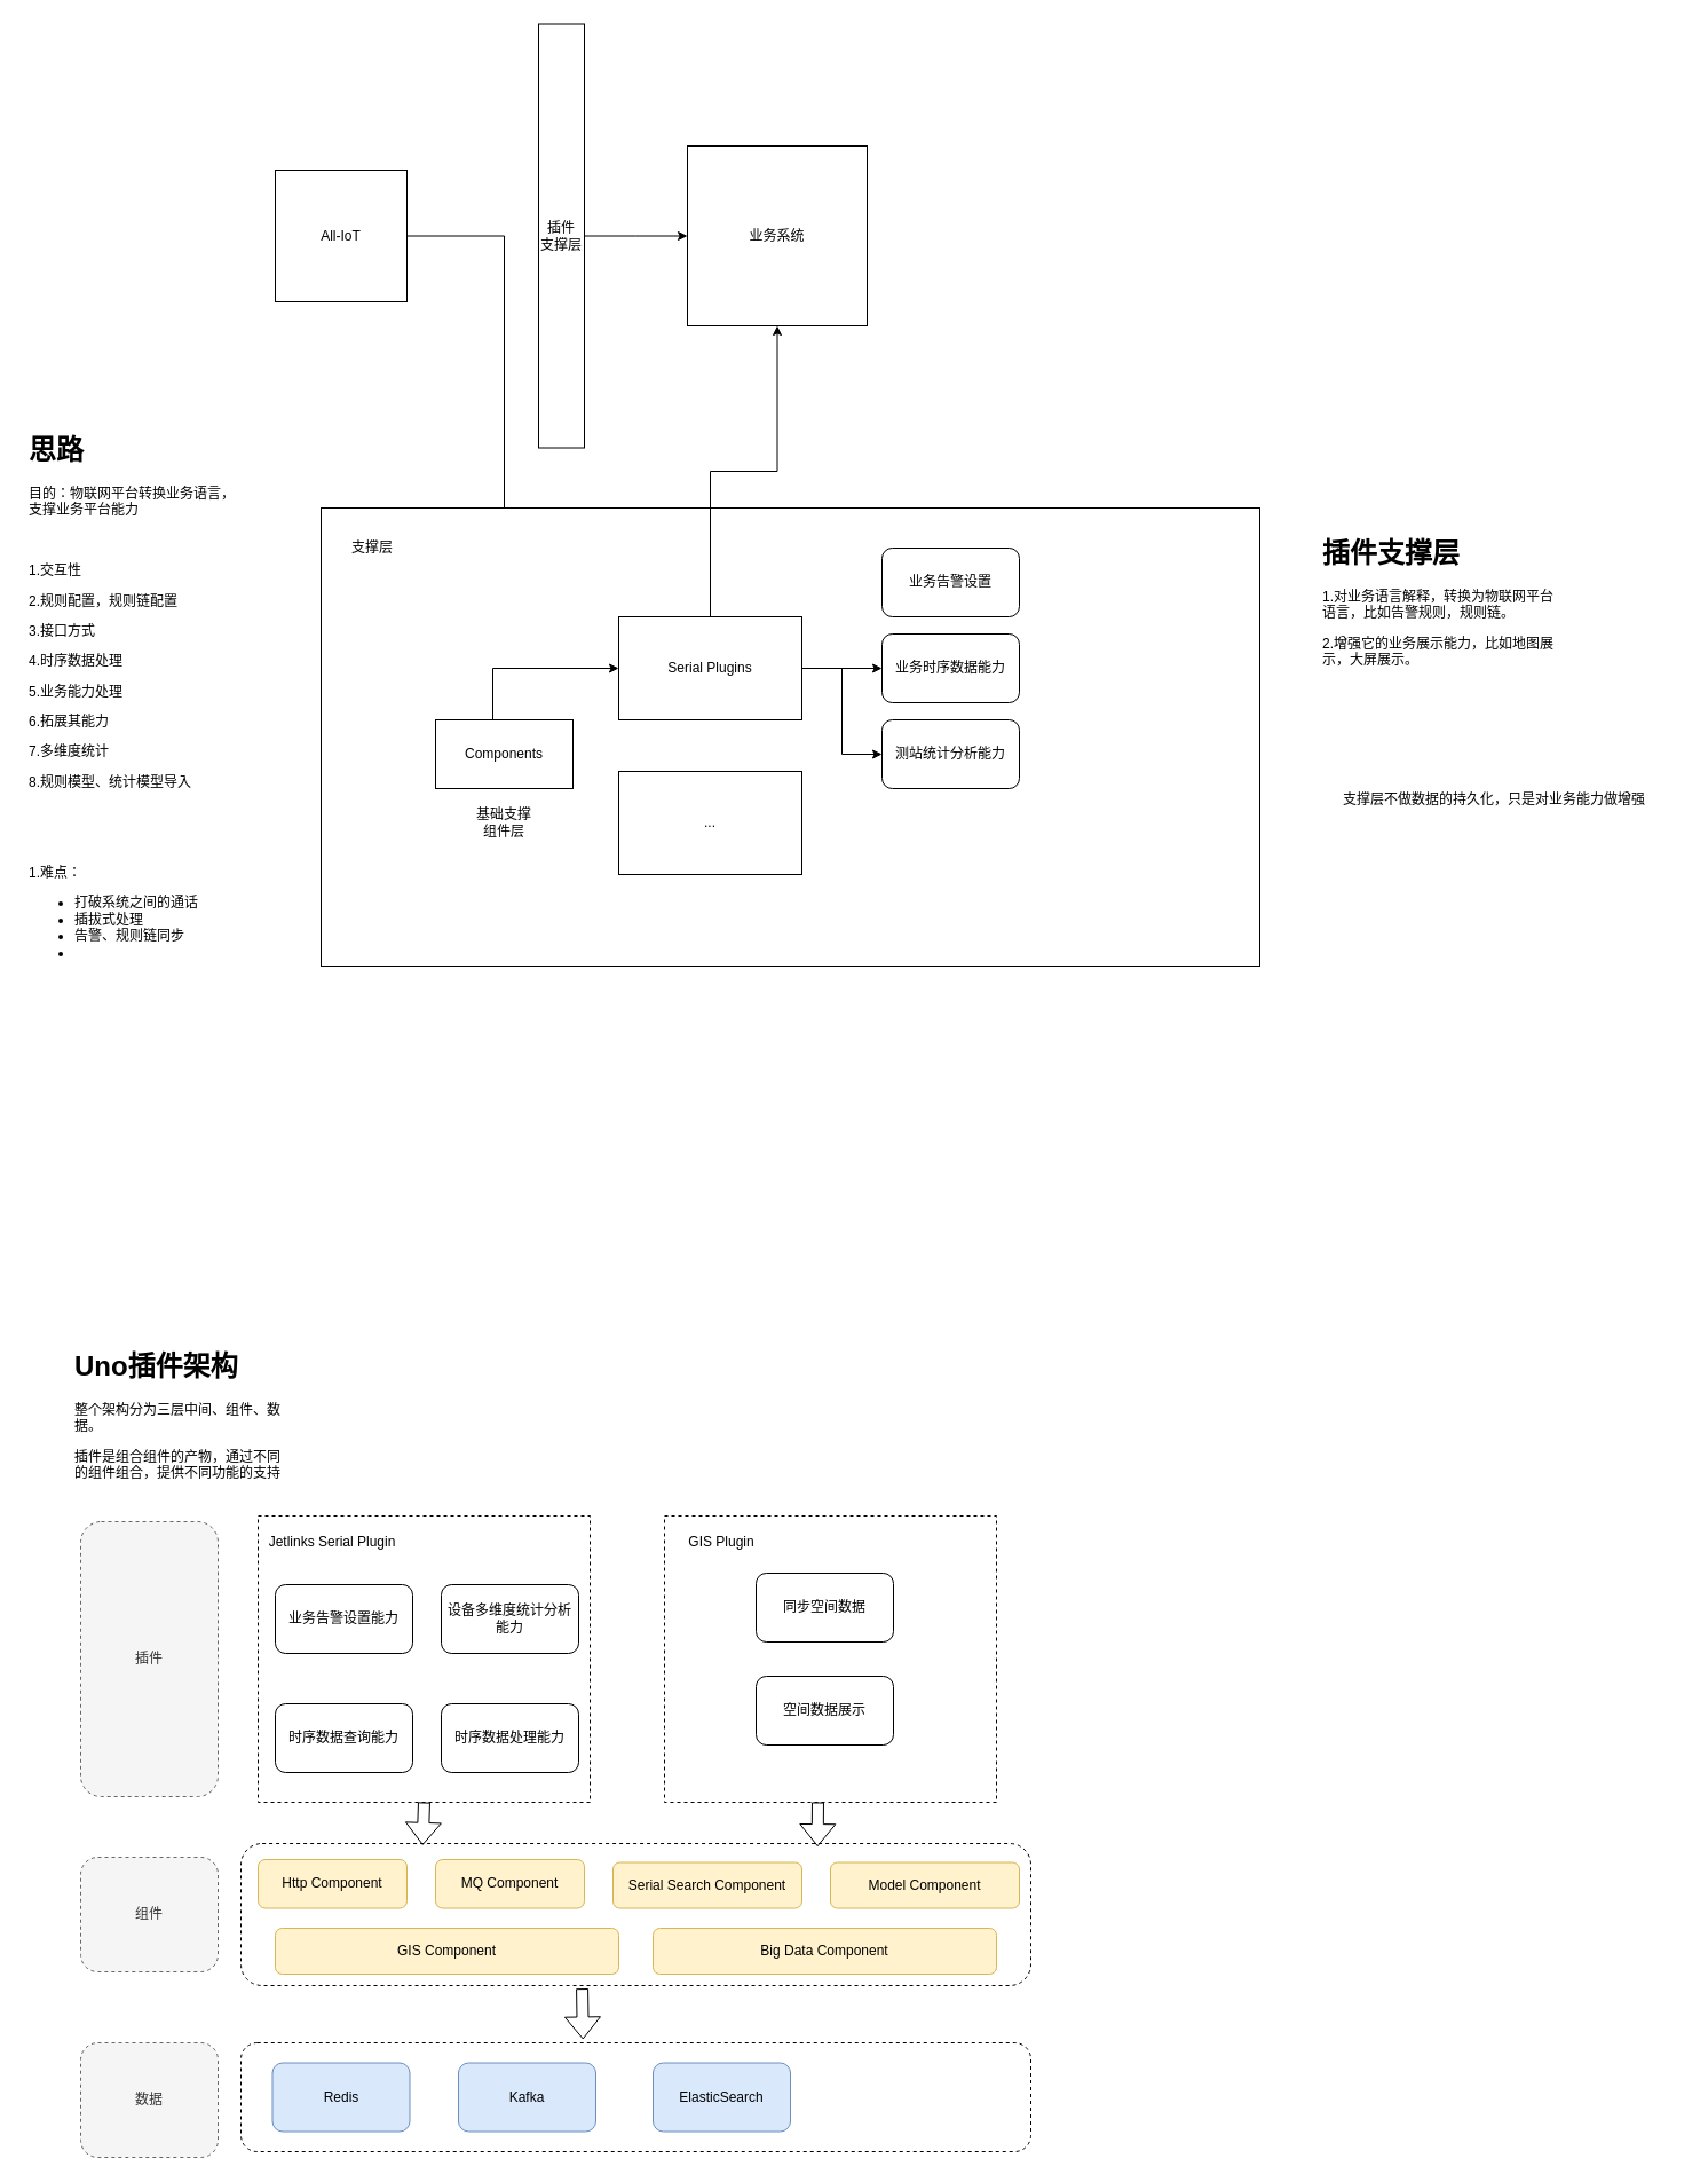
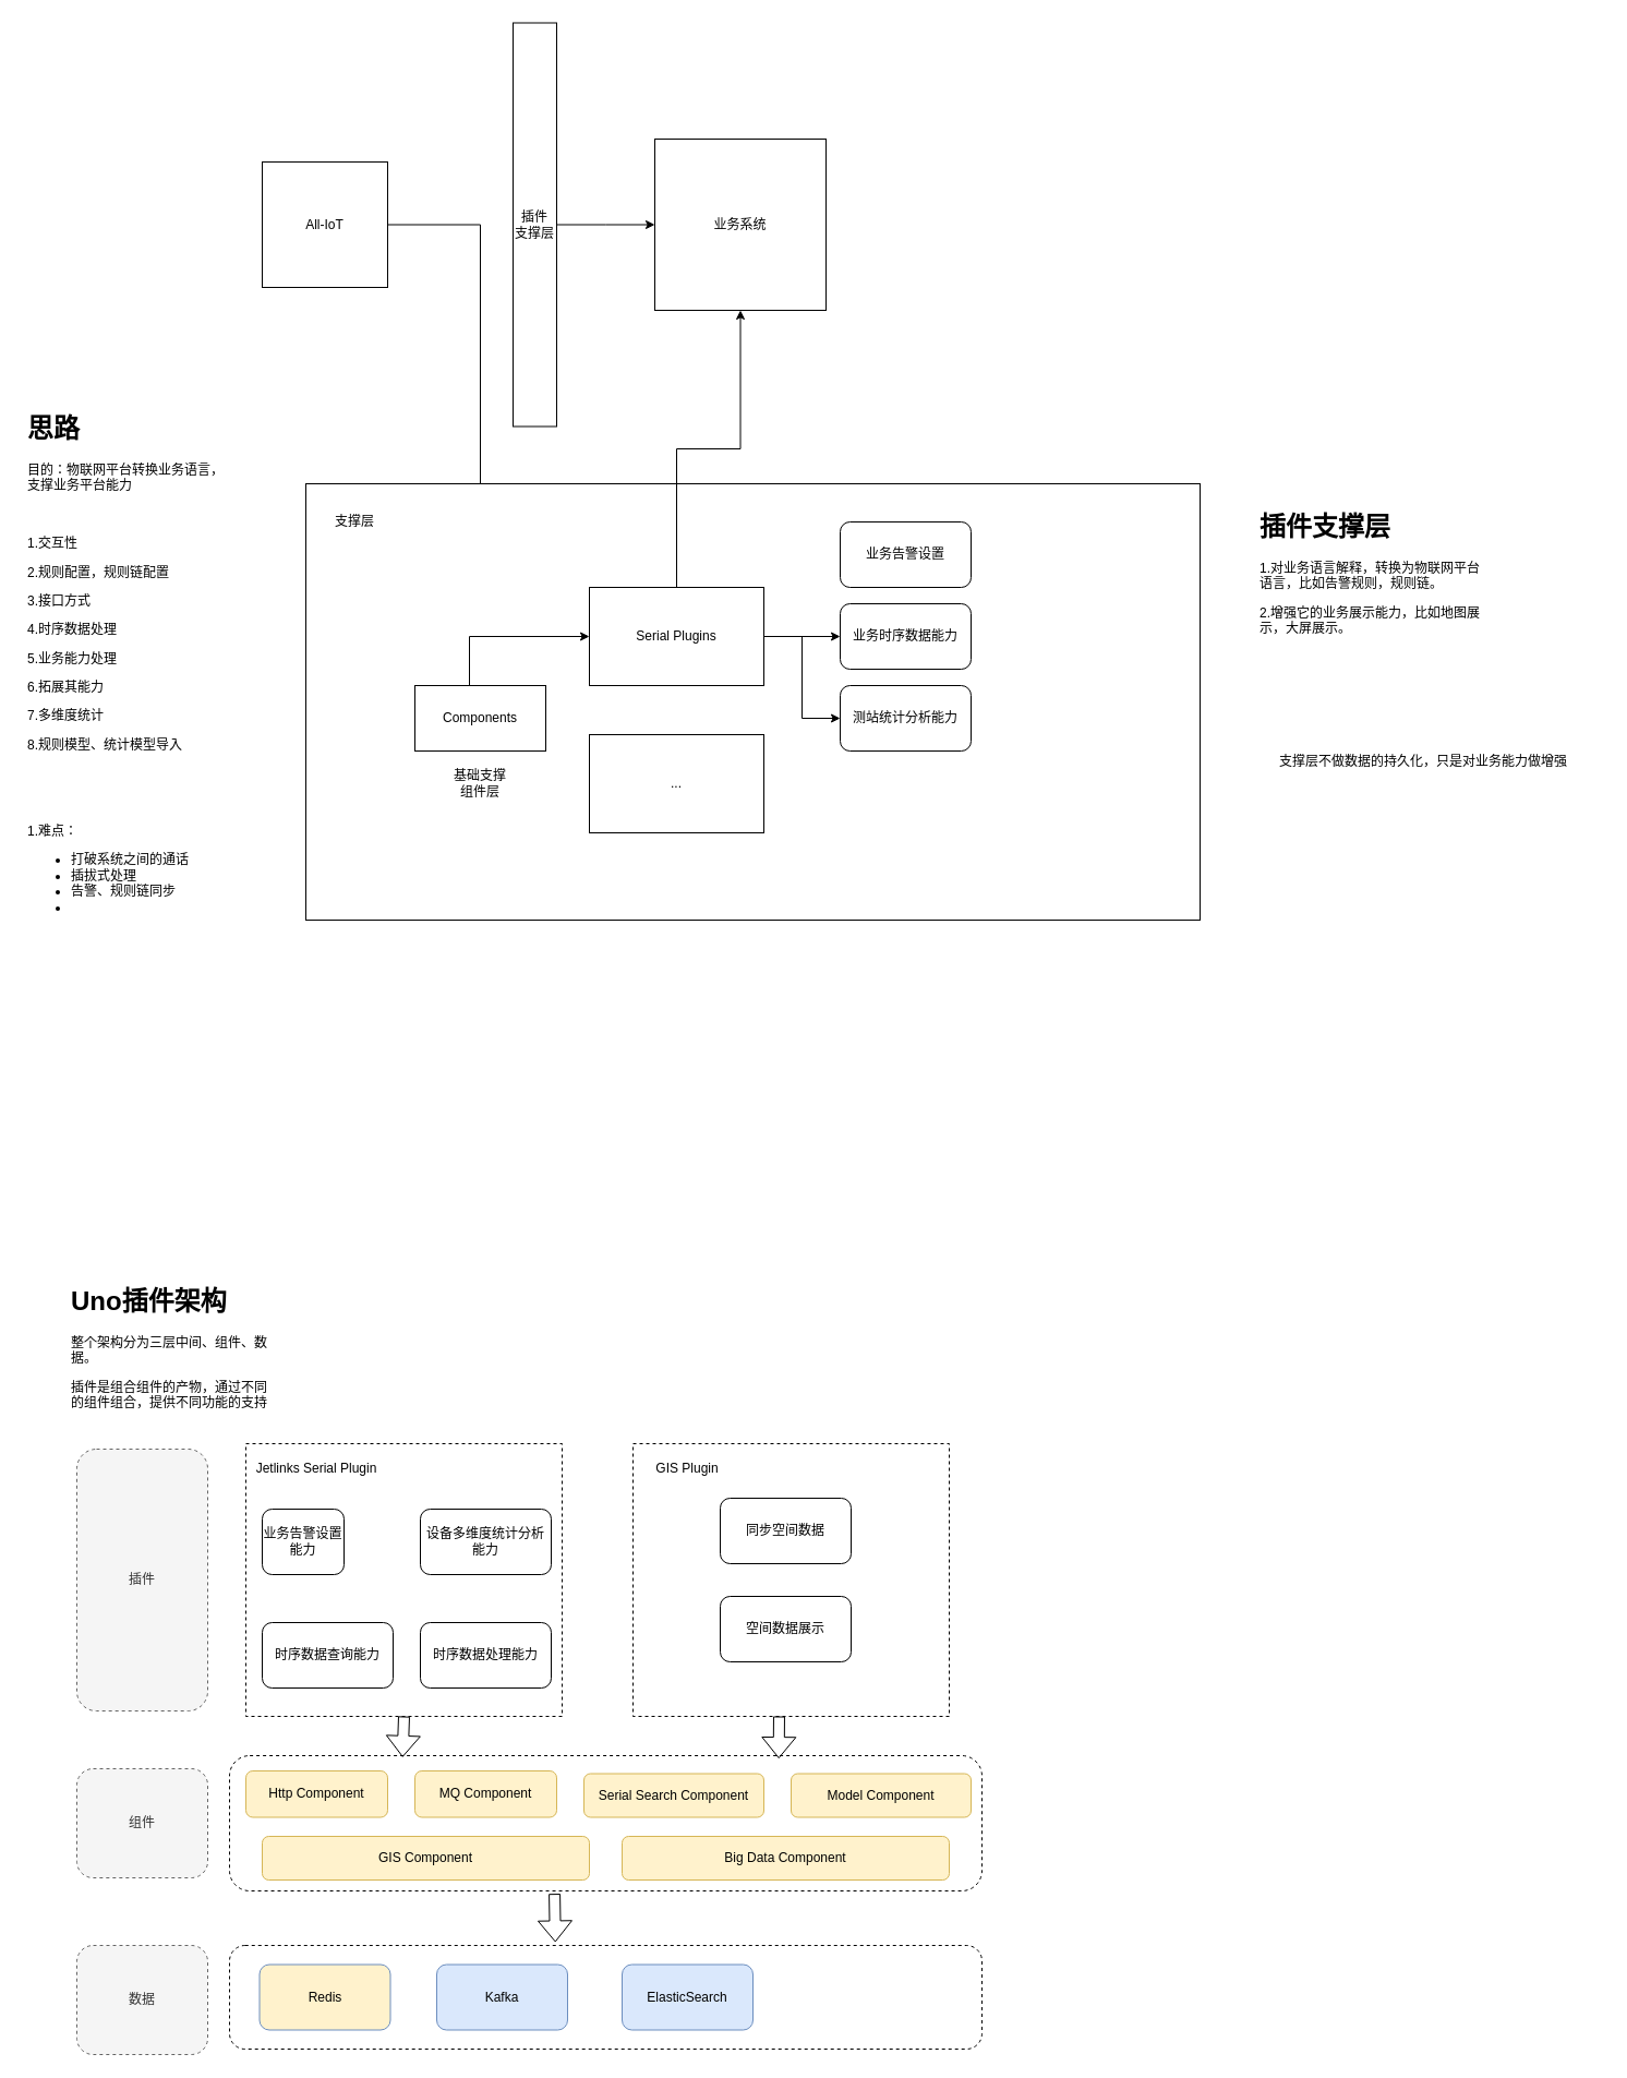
  <mxCell id="0" />
  <mxCell id="1" parent="0" />
  <mxCell id="2" style="edgeStyle=orthogonalEdgeStyle;rounded=0;orthogonalLoop=1;jettySize=auto;html=1;" parent="1" source="3" edge="1"><mxGeometry relative="1" as="geometry"><mxPoint x="600" y="205.5" as="targetPoint" /></mxGeometry></mxCell>
  <mxCell id="3" value="&lt;span&gt;插件&lt;br&gt;支撑层&lt;/span&gt;" style="rounded=0;whiteSpace=wrap;html=1;" parent="1" vertex="1"><mxGeometry x="470" y="20.5" width="40" height="370" as="geometry" /></mxCell>
  <mxCell id="4" style="edgeStyle=orthogonalEdgeStyle;rounded=0;orthogonalLoop=1;jettySize=auto;html=1;" parent="1" source="5" target="9" edge="1"><mxGeometry relative="1" as="geometry" /></mxCell>
  <mxCell id="5" value="All-IoT" style="whiteSpace=wrap;html=1;aspect=fixed;" parent="1" vertex="1"><mxGeometry x="240" y="148" width="115" height="115" as="geometry" /></mxCell>
  <mxCell id="6" value="业务系统" style="whiteSpace=wrap;html=1;aspect=fixed;" parent="1" vertex="1"><mxGeometry x="600" y="127" width="157" height="157" as="geometry" /></mxCell>
  <mxCell id="7" value="" style="rounded=0;whiteSpace=wrap;html=1;" parent="1" vertex="1"><mxGeometry x="280" y="443" width="820" height="400" as="geometry" /></mxCell>
  <mxCell id="8" style="edgeStyle=orthogonalEdgeStyle;rounded=0;orthogonalLoop=1;jettySize=auto;html=1;" parent="1" source="9" target="14" edge="1"><mxGeometry relative="1" as="geometry"><Array as="points"><mxPoint x="430" y="583" /></Array></mxGeometry></mxCell>
  <mxCell id="9" value="Components" style="rounded=0;whiteSpace=wrap;html=1;" parent="1" vertex="1"><mxGeometry x="380" y="628" width="120" height="60" as="geometry" /></mxCell>
  <mxCell id="10" value="支撑层" style="text;html=1;strokeColor=none;fillColor=none;align=center;verticalAlign=middle;whiteSpace=wrap;rounded=0;" parent="1" vertex="1"><mxGeometry x="295" y="463" width="60" height="30" as="geometry" /></mxCell>
  <mxCell id="11" style="edgeStyle=orthogonalEdgeStyle;rounded=0;orthogonalLoop=1;jettySize=auto;html=1;" parent="1" source="14" target="6" edge="1"><mxGeometry relative="1" as="geometry" /></mxCell>
  <mxCell id="12" style="edgeStyle=orthogonalEdgeStyle;rounded=0;orthogonalLoop=1;jettySize=auto;html=1;" parent="1" source="14" target="16" edge="1"><mxGeometry relative="1" as="geometry" /></mxCell>
  <mxCell id="13" style="edgeStyle=orthogonalEdgeStyle;rounded=0;orthogonalLoop=1;jettySize=auto;html=1;entryX=0;entryY=0.5;entryDx=0;entryDy=0;" parent="1" source="14" target="17" edge="1"><mxGeometry relative="1" as="geometry" /></mxCell>
  <mxCell id="14" value="Serial Plugins" style="rounded=0;whiteSpace=wrap;html=1;" parent="1" vertex="1"><mxGeometry x="540" y="538" width="160" height="90" as="geometry" /></mxCell>
  <mxCell id="15" value="业务告警设置" style="rounded=1;whiteSpace=wrap;html=1;" parent="1" vertex="1"><mxGeometry x="770" y="478" width="120" height="60" as="geometry" /></mxCell>
  <mxCell id="16" value="业务时序数据能力" style="rounded=1;whiteSpace=wrap;html=1;" parent="1" vertex="1"><mxGeometry x="770" y="553" width="120" height="60" as="geometry" /></mxCell>
  <mxCell id="17" value="测站统计分析能力" style="rounded=1;whiteSpace=wrap;html=1;" parent="1" vertex="1"><mxGeometry x="770" y="628" width="120" height="60" as="geometry" /></mxCell>
  <mxCell id="18" value="&lt;h1&gt;插件支撑层&lt;/h1&gt;&lt;p&gt;1.对业务语言解释，转换为物联网平台语言，比如告警规则，规则链。&lt;/p&gt;&lt;p&gt;2.增强它的业务展示能力，比如地图展示，大屏展示。&lt;/p&gt;&lt;p&gt;&lt;br&gt;&lt;/p&gt;" style="text;html=1;strokeColor=none;fillColor=none;spacing=5;spacingTop=-20;whiteSpace=wrap;overflow=hidden;rounded=0;" parent="1" vertex="1"><mxGeometry x="1150" y="463" width="220" height="150" as="geometry" /></mxCell>
  <mxCell id="19" value="基础支撑组件层" style="text;html=1;strokeColor=none;fillColor=none;align=center;verticalAlign=middle;whiteSpace=wrap;rounded=0;" parent="1" vertex="1"><mxGeometry x="410" y="703" width="60" height="30" as="geometry" /></mxCell>
  <mxCell id="20" value="支撑层不做数据的持久化，只是对业务能力做增强" style="text;html=1;strokeColor=none;fillColor=none;align=center;verticalAlign=middle;whiteSpace=wrap;rounded=0;" parent="1" vertex="1"><mxGeometry x="1140" y="688" width="330" height="20" as="geometry" /></mxCell>
  <mxCell id="21" value="&lt;h1&gt;思路&lt;/h1&gt;&lt;p&gt;目的：物联网平台转换业务语言，支撑业务平台能力&lt;/p&gt;&lt;p&gt;&lt;br&gt;&lt;/p&gt;&lt;p&gt;1.交互性&lt;/p&gt;&lt;p&gt;2.规则配置，规则链配置&lt;/p&gt;&lt;p&gt;3.接口方式&lt;/p&gt;&lt;p&gt;4.时序数据处理&lt;/p&gt;&lt;p&gt;5.业务能力处理&lt;/p&gt;&lt;p&gt;6.拓展其能力&lt;/p&gt;&lt;p&gt;7.多维度统计&lt;/p&gt;&lt;p&gt;8.规则模型、统计模型导入&lt;/p&gt;&lt;p&gt;&lt;br&gt;&lt;/p&gt;&lt;p&gt;&lt;br&gt;&lt;/p&gt;&lt;p&gt;1.难点：&lt;/p&gt;&lt;p&gt;&lt;/p&gt;&lt;ul&gt;&lt;li&gt;打破系统之间的通话&lt;/li&gt;&lt;li&gt;插拔式处理&lt;/li&gt;&lt;li&gt;告警、规则链同步&lt;/li&gt;&lt;li&gt;&lt;br&gt;&lt;/li&gt;&lt;/ul&gt;&lt;p&gt;&lt;/p&gt;&lt;div&gt;&lt;br&gt;&lt;/div&gt;" style="text;html=1;strokeColor=none;fillColor=none;spacing=5;spacingTop=-20;whiteSpace=wrap;overflow=hidden;rounded=0;" parent="1" vertex="1"><mxGeometry x="20" y="373" width="190" height="501" as="geometry" /></mxCell>
  <mxCell id="22" value="..." style="rounded=0;whiteSpace=wrap;html=1;" vertex="1" parent="1"><mxGeometry x="540" y="673" width="160" height="90" as="geometry" /></mxCell>
  <mxCell id="23" value="" style="rounded=0;whiteSpace=wrap;html=1;dashed=1;" vertex="1" parent="1"><mxGeometry x="225" y="1323" width="290" height="250" as="geometry" /></mxCell>
  <mxCell id="24" value="" style="rounded=1;whiteSpace=wrap;html=1;dashed=1;" vertex="1" parent="1"><mxGeometry x="210" y="1609" width="690" height="124" as="geometry" /></mxCell>
  <mxCell id="25" value="Http Component" style="rounded=1;whiteSpace=wrap;html=1;fillColor=#fff2cc;strokeColor=#d6b656;" vertex="1" parent="1"><mxGeometry x="225" y="1623" width="130" height="42.5" as="geometry" /></mxCell>
  <mxCell id="26" value="" style="rounded=0;whiteSpace=wrap;html=1;dashed=1;" vertex="1" parent="1"><mxGeometry x="580" y="1323" width="290" height="250" as="geometry" /></mxCell>
  <mxCell id="27" value="" style="shape=flexArrow;endArrow=classic;html=1;rounded=0;exitX=0.432;exitY=1.021;exitDx=0;exitDy=0;exitPerimeter=0;entryX=0.433;entryY=-0.032;entryDx=0;entryDy=0;entryPerimeter=0;" edge="1" parent="1" source="24" target="33"><mxGeometry width="50" height="50" relative="1" as="geometry"><mxPoint x="509" y="1713" as="sourcePoint" /><mxPoint x="509" y="1743" as="targetPoint" /></mxGeometry></mxCell>
  <mxCell id="28" value="组件" style="rounded=1;whiteSpace=wrap;html=1;shadow=0;dashed=1;fillColor=#f5f5f5;fontColor=#333333;strokeColor=#666666;" vertex="1" parent="1"><mxGeometry x="70" y="1621" width="120" height="100" as="geometry" /></mxCell>
  <mxCell id="29" value="MQ Component" style="rounded=1;whiteSpace=wrap;html=1;fillColor=#fff2cc;strokeColor=#d6b656;" vertex="1" parent="1"><mxGeometry x="380" y="1623" width="130" height="42.5" as="geometry" /></mxCell>
  <mxCell id="30" value="Serial Search Component" style="rounded=1;whiteSpace=wrap;html=1;fillColor=#fff2cc;strokeColor=#d6b656;" vertex="1" parent="1"><mxGeometry x="535" y="1625.5" width="165" height="40" as="geometry" /></mxCell>
  <mxCell id="31" value="Model Component" style="rounded=1;whiteSpace=wrap;html=1;fillColor=#fff2cc;strokeColor=#d6b656;" vertex="1" parent="1"><mxGeometry x="725" y="1625.5" width="165" height="40" as="geometry" /></mxCell>
  <mxCell id="32" value="插件" style="rounded=1;whiteSpace=wrap;html=1;shadow=0;dashed=1;fillColor=#f5f5f5;fontColor=#333333;strokeColor=#666666;" vertex="1" parent="1"><mxGeometry x="70" y="1328" width="120" height="240" as="geometry" /></mxCell>
  <mxCell id="33" value="" style="rounded=1;whiteSpace=wrap;html=1;dashed=1;" vertex="1" parent="1"><mxGeometry x="210" y="1783" width="690" height="95" as="geometry" /></mxCell>
  <mxCell id="34" value="数据" style="rounded=1;whiteSpace=wrap;html=1;shadow=0;dashed=1;fillColor=#f5f5f5;fontColor=#333333;strokeColor=#666666;" vertex="1" parent="1"><mxGeometry x="70" y="1783" width="120" height="100" as="geometry" /></mxCell>
  <mxCell id="35" value="" style="shape=flexArrow;endArrow=classic;html=1;rounded=0;exitX=0.5;exitY=1;exitDx=0;exitDy=0;entryX=0.23;entryY=0.011;entryDx=0;entryDy=0;entryPerimeter=0;" edge="1" parent="1" source="23" target="24"><mxGeometry width="50" height="50" relative="1" as="geometry"><mxPoint x="320" y="1603" as="sourcePoint" /><mxPoint x="370" y="1603" as="targetPoint" /></mxGeometry></mxCell>
  <mxCell id="36" value="" style="shape=flexArrow;endArrow=classic;html=1;rounded=0;exitX=0.462;exitY=1;exitDx=0;exitDy=0;exitPerimeter=0;entryX=0.73;entryY=0.021;entryDx=0;entryDy=0;entryPerimeter=0;" edge="1" parent="1" source="26" target="24"><mxGeometry width="50" height="50" relative="1" as="geometry"><mxPoint x="710" y="1623" as="sourcePoint" /><mxPoint x="714" y="1603" as="targetPoint" /></mxGeometry></mxCell>
- <mxCell id="37" value="Redis" style="rounded=1;whiteSpace=wrap;html=1;shadow=0;fillColor=#dae8fc;strokeColor=#6c8ebf;" vertex="1" parent="1"><mxGeometry x="237.5" y="1800.5" width="120" height="60" as="geometry" /></mxCell>
+ <mxCell id="37" value="Redis" style="rounded=1;whiteSpace=wrap;html=1;shadow=0;fillColor=#fff2cc;strokeColor=#6c8ebf;" vertex="1" parent="1"><mxGeometry x="237.5" y="1800.5" width="120" height="60" as="geometry" /></mxCell>
  <mxCell id="38" value="Kafka" style="rounded=1;whiteSpace=wrap;html=1;shadow=0;fillColor=#dae8fc;strokeColor=#6c8ebf;" vertex="1" parent="1"><mxGeometry x="400" y="1800.5" width="120" height="60" as="geometry" /></mxCell>
  <mxCell id="39" value="ElasticSearch" style="rounded=1;whiteSpace=wrap;html=1;shadow=0;fillColor=#dae8fc;strokeColor=#6c8ebf;" vertex="1" parent="1"><mxGeometry x="570" y="1800.5" width="120" height="60" as="geometry" /></mxCell>
- <mxCell id="40" value="业务告警设置能力" style="rounded=1;whiteSpace=wrap;html=1;" vertex="1" parent="1"><mxGeometry x="240" y="1383" width="120" height="60" as="geometry" /></mxCell>
+ <mxCell id="40" value="业务告警设置能力" style="rounded=1;whiteSpace=wrap;html=1;" vertex="1" parent="1"><mxGeometry x="240" y="1383" width="75" height="60" as="geometry" /></mxCell>
  <mxCell id="41" value="时序数据查询能力" style="rounded=1;whiteSpace=wrap;html=1;" vertex="1" parent="1"><mxGeometry x="240" y="1487" width="120" height="60" as="geometry" /></mxCell>
  <mxCell id="42" value="设备多维度统计分析能力" style="rounded=1;whiteSpace=wrap;html=1;" vertex="1" parent="1"><mxGeometry x="385" y="1383" width="120" height="60" as="geometry" /></mxCell>
  <mxCell id="43" value="&lt;h1&gt;Uno插件架构&lt;/h1&gt;&lt;p&gt;整个架构分为三层中间、组件、数据。&lt;/p&gt;&lt;p&gt;插件是组合组件的产物，通过不同的组件组合，提供不同功能的支持&lt;/p&gt;" style="text;html=1;strokeColor=none;fillColor=none;spacing=5;spacingTop=-20;whiteSpace=wrap;overflow=hidden;rounded=0;shadow=0;" vertex="1" parent="1"><mxGeometry x="60" y="1173" width="190" height="140" as="geometry" /></mxCell>
  <mxCell id="44" value="时序数据处理能力" style="rounded=1;whiteSpace=wrap;html=1;" vertex="1" parent="1"><mxGeometry x="385" y="1487" width="120" height="60" as="geometry" /></mxCell>
  <mxCell id="45" value="&lt;span style=&quot;font-family: &amp;#34;helvetica&amp;#34;&quot;&gt;Jetlinks Serial Plugin&lt;/span&gt;" style="text;html=1;strokeColor=none;fillColor=none;align=center;verticalAlign=middle;whiteSpace=wrap;rounded=0;shadow=0;" vertex="1" parent="1"><mxGeometry x="225" y="1335.5" width="130" height="20" as="geometry" /></mxCell>
  <mxCell id="46" style="edgeStyle=orthogonalEdgeStyle;rounded=0;orthogonalLoop=1;jettySize=auto;html=1;exitX=0.5;exitY=1;exitDx=0;exitDy=0;" edge="1" parent="1" source="45" target="45"><mxGeometry relative="1" as="geometry" /></mxCell>
  <mxCell id="47" value="GIS Plugin" style="text;html=1;strokeColor=none;fillColor=none;align=center;verticalAlign=middle;whiteSpace=wrap;rounded=0;shadow=0;" vertex="1" parent="1"><mxGeometry x="590" y="1333" width="80" height="25" as="geometry" /></mxCell>
  <mxCell id="48" value="同步空间数据" style="rounded=1;whiteSpace=wrap;html=1;" vertex="1" parent="1"><mxGeometry x="660" y="1373" width="120" height="60" as="geometry" /></mxCell>
  <mxCell id="49" value="Big Data Component" style="rounded=1;whiteSpace=wrap;html=1;fillColor=#fff2cc;strokeColor=#d6b656;" vertex="1" parent="1"><mxGeometry x="570" y="1683" width="300" height="40" as="geometry" /></mxCell>
  <mxCell id="50" value="GIS Component" style="rounded=1;whiteSpace=wrap;html=1;fillColor=#fff2cc;strokeColor=#d6b656;" vertex="1" parent="1"><mxGeometry x="240" y="1683" width="300" height="40" as="geometry" /></mxCell>
  <mxCell id="51" value="空间数据展示" style="rounded=1;whiteSpace=wrap;html=1;" vertex="1" parent="1"><mxGeometry x="660" y="1463" width="120" height="60" as="geometry" /></mxCell>
